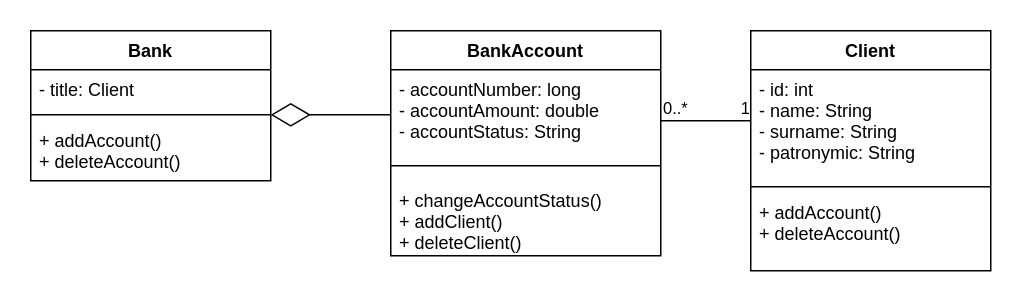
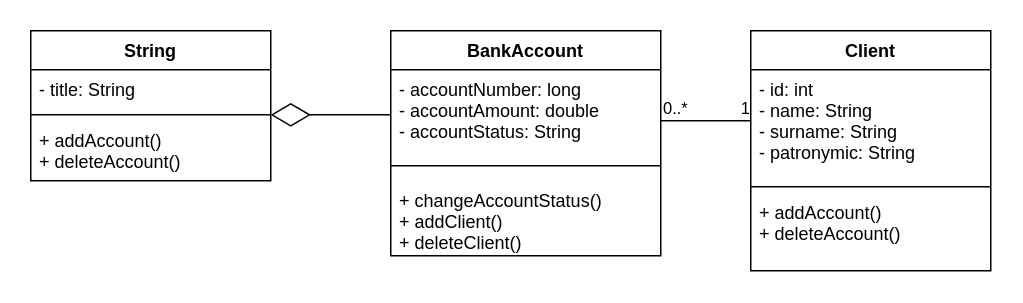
  <mxCell id="0" />
  <mxCell id="1" parent="0" />
  <mxCell id="2" value="BankAccount" style="swimlane;fontStyle=1;align=center;verticalAlign=top;childLayout=stackLayout;horizontal=1;startSize=26;horizontalStack=0;resizeParent=1;resizeParentMax=0;resizeLast=0;collapsible=1;marginBottom=0;" parent="1" vertex="1"><mxGeometry x="260" y="20" width="180" height="150" as="geometry" /></mxCell>
  <mxCell id="3" value="- accountNumber: long&#10;- accountAmount: double&#10;- accountStatus: String" style="text;strokeColor=none;fillColor=none;align=left;verticalAlign=top;spacingLeft=4;spacingRight=4;overflow=hidden;rotatable=0;points=[[0,0.5],[1,0.5]];portConstraint=eastwest;" parent="2" vertex="1"><mxGeometry y="26" width="180" height="54" as="geometry" /></mxCell>
  <mxCell id="4" value="" style="line;strokeWidth=1;fillColor=none;align=left;verticalAlign=middle;spacingTop=-1;spacingLeft=3;spacingRight=3;rotatable=0;labelPosition=right;points=[];portConstraint=eastwest;" parent="2" vertex="1"><mxGeometry y="80" width="180" height="20" as="geometry" /></mxCell>
  <mxCell id="5" value="+ changeAccountStatus()&#10;+ addClient()&#10;+ deleteClient()" style="text;strokeColor=none;fillColor=none;align=left;verticalAlign=top;spacingLeft=4;spacingRight=4;overflow=hidden;rotatable=0;points=[[0,0.5],[1,0.5]];portConstraint=eastwest;" parent="2" vertex="1"><mxGeometry y="100" width="180" height="50" as="geometry" /></mxCell>
- <mxCell id="6" value="Bank" style="swimlane;fontStyle=1;align=center;verticalAlign=top;childLayout=stackLayout;horizontal=1;startSize=26;horizontalStack=0;resizeParent=1;resizeParentMax=0;resizeLast=0;collapsible=1;marginBottom=0;" parent="1" vertex="1"><mxGeometry x="20" y="20" width="160" height="100" as="geometry" /></mxCell>
- <mxCell id="7" value="- title: Client" style="text;strokeColor=none;fillColor=none;align=left;verticalAlign=top;spacingLeft=4;spacingRight=4;overflow=hidden;rotatable=0;points=[[0,0.5],[1,0.5]];portConstraint=eastwest;" parent="6" vertex="1"><mxGeometry y="26" width="160" height="26" as="geometry" /></mxCell>
+ <mxCell id="6" value="String" style="swimlane;fontStyle=1;align=center;verticalAlign=top;childLayout=stackLayout;horizontal=1;startSize=26;horizontalStack=0;resizeParent=1;resizeParentMax=0;resizeLast=0;collapsible=1;marginBottom=0;" parent="1" vertex="1"><mxGeometry x="20" y="20" width="160" height="100" as="geometry" /></mxCell>
+ <mxCell id="7" value="- title: String" style="text;strokeColor=none;fillColor=none;align=left;verticalAlign=top;spacingLeft=4;spacingRight=4;overflow=hidden;rotatable=0;points=[[0,0.5],[1,0.5]];portConstraint=eastwest;" parent="6" vertex="1"><mxGeometry y="26" width="160" height="26" as="geometry" /></mxCell>
  <mxCell id="8" value="" style="line;strokeWidth=1;fillColor=none;align=left;verticalAlign=middle;spacingTop=-1;spacingLeft=3;spacingRight=3;rotatable=0;labelPosition=right;points=[];portConstraint=eastwest;" parent="6" vertex="1"><mxGeometry y="52" width="160" height="8" as="geometry" /></mxCell>
  <mxCell id="9" value="+ addAccount()&#10;+ deleteAccount()" style="text;strokeColor=none;fillColor=none;align=left;verticalAlign=top;spacingLeft=4;spacingRight=4;overflow=hidden;rotatable=0;points=[[0,0.5],[1,0.5]];portConstraint=eastwest;" parent="6" vertex="1"><mxGeometry y="60" width="160" height="40" as="geometry" /></mxCell>
  <mxCell id="10" value="" style="endArrow=diamondThin;endFill=0;endSize=24;html=1;entryX=0.999;entryY=0.509;entryDx=0;entryDy=0;entryPerimeter=0;exitX=0;exitY=0.557;exitDx=0;exitDy=0;exitPerimeter=0;" parent="1" source="3" target="8" edge="1"><mxGeometry width="160" relative="1" as="geometry"><mxPoint x="230" y="76" as="sourcePoint" /><mxPoint x="300" y="130" as="targetPoint" /></mxGeometry></mxCell>
  <mxCell id="11" value="" style="endArrow=none;html=1;edgeStyle=orthogonalEdgeStyle;" parent="1" edge="1"><mxGeometry relative="1" as="geometry"><mxPoint x="440" y="80" as="sourcePoint" /><mxPoint x="500" y="80" as="targetPoint" /></mxGeometry></mxCell>
  <mxCell id="12" value="0..*" style="edgeLabel;resizable=0;html=1;align=left;verticalAlign=bottom;" parent="11" connectable="0" vertex="1"><mxGeometry x="-1" relative="1" as="geometry" /></mxCell>
  <mxCell id="13" value="1" style="edgeLabel;resizable=0;html=1;align=right;verticalAlign=bottom;" parent="11" connectable="0" vertex="1"><mxGeometry x="1" relative="1" as="geometry" /></mxCell>
  <mxCell id="14" value="Client" style="swimlane;fontStyle=1;align=center;verticalAlign=top;childLayout=stackLayout;horizontal=1;startSize=26;horizontalStack=0;resizeParent=1;resizeParentMax=0;resizeLast=0;collapsible=1;marginBottom=0;" parent="1" vertex="1"><mxGeometry x="500" y="20" width="160" height="160" as="geometry" /></mxCell>
  <mxCell id="15" value="- id: int&#10;- name: String&#10;- surname: String&#10;- patronymic: String" style="text;strokeColor=none;fillColor=none;align=left;verticalAlign=top;spacingLeft=4;spacingRight=4;overflow=hidden;rotatable=0;points=[[0,0.5],[1,0.5]];portConstraint=eastwest;" parent="14" vertex="1"><mxGeometry y="26" width="160" height="74" as="geometry" /></mxCell>
  <mxCell id="16" value="" style="line;strokeWidth=1;fillColor=none;align=left;verticalAlign=middle;spacingTop=-1;spacingLeft=3;spacingRight=3;rotatable=0;labelPosition=right;points=[];portConstraint=eastwest;" parent="14" vertex="1"><mxGeometry y="100" width="160" height="8" as="geometry" /></mxCell>
  <mxCell id="17" value="+ addAccount()&#10;+ deleteAccount()" style="text;strokeColor=none;fillColor=none;align=left;verticalAlign=top;spacingLeft=4;spacingRight=4;overflow=hidden;rotatable=0;points=[[0,0.5],[1,0.5]];portConstraint=eastwest;" parent="14" vertex="1"><mxGeometry y="108" width="160" height="52" as="geometry" /></mxCell>
